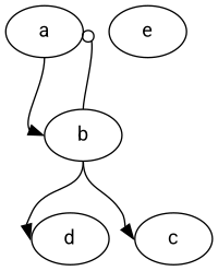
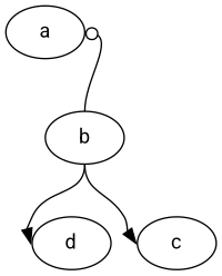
  digraph {
    fontname=Roboto
    node [fontname=Roboto]
    edge [arrowhead=normal dir=forward fontname=Roboto headport=w tailport=s]
    n1 [label=a]
    n2 [label=b]
    n3 [label=d]
    n4 [label=c]
-   n5 [label=e]
-   n1 -> n2
    n1 -> n2 [arrowtail=odot dir=back headport=n tailport=e arrowhead=""]
    n2 -> n3
    n2 -> n4
  }
